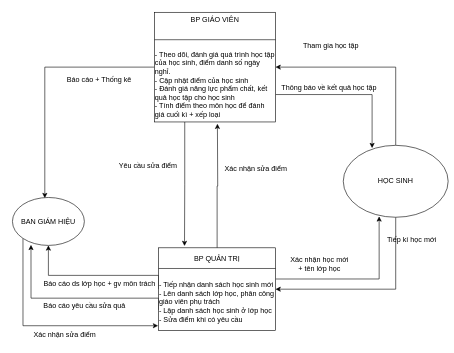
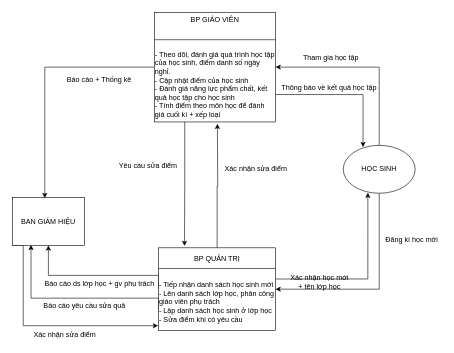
  <mxCell id="0" />
  <mxCell id="1" parent="0" />
  <mxCell id="2" style="edgeStyle=orthogonalEdgeStyle;rounded=0;orthogonalLoop=1;jettySize=auto;html=1;exitX=0;exitY=0.5;exitDx=0;exitDy=0;entryX=0.45;entryY=0.013;entryDx=0;entryDy=0;entryPerimeter=0;" edge="1" parent="1" source="5" target="15"><mxGeometry relative="1" as="geometry" /></mxCell>
  <mxCell id="3" style="edgeStyle=orthogonalEdgeStyle;rounded=0;orthogonalLoop=1;jettySize=auto;html=1;exitX=0.25;exitY=1;exitDx=0;exitDy=0;entryX=0.221;entryY=-0.022;entryDx=0;entryDy=0;entryPerimeter=0;" edge="1" parent="1" source="5" target="10"><mxGeometry relative="1" as="geometry"><mxPoint x="308" y="404" as="targetPoint" /></mxGeometry></mxCell>
  <mxCell id="4" style="edgeStyle=orthogonalEdgeStyle;rounded=0;orthogonalLoop=1;jettySize=auto;html=1;exitX=1;exitY=0.75;exitDx=0;exitDy=0;entryX=0.275;entryY=0.038;entryDx=0;entryDy=0;entryPerimeter=0;" edge="1" parent="1" source="5" target="13"><mxGeometry relative="1" as="geometry" /></mxCell>
  <mxCell id="5" value="&lt;div&gt;BP GIÁO VIÊN&lt;/div&gt;&lt;div&gt;&lt;br&gt;&lt;/div&gt;&lt;div&gt;&lt;br&gt;&lt;/div&gt;&lt;div&gt;&lt;br&gt;&lt;/div&gt;&lt;div align=&quot;left&quot;&gt;- Theo dõi, đánh giá quá trình học tập của học sinh, điểm danh số ngày nghỉ.&lt;br&gt;&lt;/div&gt;&lt;div align=&quot;left&quot;&gt;- Cập nhật điểm của học sinh&lt;/div&gt;&lt;div align=&quot;left&quot;&gt;- Đánh giá năng lực phẩm chất, kết quả học tập cho học sinh&lt;/div&gt;&lt;div align=&quot;left&quot;&gt;- Tính điểm theo môn học để đánh giá cuối kì + xếp loại&lt;br&gt;&lt;/div&gt;" style="rounded=0;whiteSpace=wrap;html=1;" vertex="1" parent="1"><mxGeometry x="257" y="20" width="202" height="183" as="geometry" /></mxCell>
  <mxCell id="6" style="edgeStyle=orthogonalEdgeStyle;rounded=0;orthogonalLoop=1;jettySize=auto;html=1;entryX=0.342;entryY=0.988;entryDx=0;entryDy=0;entryPerimeter=0;exitX=1;exitY=0.377;exitDx=0;exitDy=0;exitPerimeter=0;" edge="1" parent="1" source="10" target="13"><mxGeometry relative="1" as="geometry"><mxPoint x="456" y="462" as="sourcePoint" /></mxGeometry></mxCell>
  <mxCell id="7" style="edgeStyle=orthogonalEdgeStyle;rounded=0;orthogonalLoop=1;jettySize=auto;html=1;exitX=0;exitY=0.5;exitDx=0;exitDy=0;entryX=0.5;entryY=1;entryDx=0;entryDy=0;" edge="1" parent="1" source="10" target="15"><mxGeometry relative="1" as="geometry"><Array as="points"><mxPoint x="264" y="459" /><mxPoint x="80" y="459" /></Array></mxGeometry></mxCell>
  <mxCell id="8" style="edgeStyle=orthogonalEdgeStyle;rounded=0;orthogonalLoop=1;jettySize=auto;html=1;exitX=0;exitY=0.75;exitDx=0;exitDy=0;entryX=0.258;entryY=0.988;entryDx=0;entryDy=0;entryPerimeter=0;" edge="1" parent="1" source="10" target="15"><mxGeometry relative="1" as="geometry"><Array as="points"><mxPoint x="264" y="497" /><mxPoint x="51" y="497" /></Array></mxGeometry></mxCell>
  <mxCell id="9" style="edgeStyle=orthogonalEdgeStyle;rounded=0;orthogonalLoop=1;jettySize=auto;html=1;exitX=0.5;exitY=0;exitDx=0;exitDy=0;" edge="1" parent="1" source="10"><mxGeometry relative="1" as="geometry"><mxPoint x="362" y="206" as="targetPoint" /></mxGeometry></mxCell>
  <mxCell id="10" value="&lt;div&gt;BP QUẢN TRỊ&lt;/div&gt;&lt;div&gt;&lt;br&gt;&lt;/div&gt;&lt;div&gt;&lt;br&gt;&lt;/div&gt;&lt;div align=&quot;left&quot;&gt;- Tiếp nhận danh sách học sinh mới&lt;/div&gt;&lt;div align=&quot;left&quot;&gt;- Lên danh sách lớp học, phân công giáo viên phụ trách&lt;/div&gt;&lt;div align=&quot;left&quot;&gt;- Lập danh sách học sinh ở lớp học&lt;/div&gt;&lt;div align=&quot;left&quot;&gt;- Sửa điểm khi có yêu cầu&lt;br&gt;&lt;/div&gt;" style="rounded=0;whiteSpace=wrap;html=1;" vertex="1" parent="1"><mxGeometry x="264" y="413" width="195" height="138" as="geometry" /></mxCell>
  <mxCell id="11" style="edgeStyle=orthogonalEdgeStyle;rounded=0;orthogonalLoop=1;jettySize=auto;html=1;exitX=0.5;exitY=1;exitDx=0;exitDy=0;entryX=1;entryY=0.5;entryDx=0;entryDy=0;" edge="1" parent="1" source="13" target="10"><mxGeometry relative="1" as="geometry" /></mxCell>
  <mxCell id="12" style="edgeStyle=orthogonalEdgeStyle;rounded=0;orthogonalLoop=1;jettySize=auto;html=1;exitX=0.5;exitY=0;exitDx=0;exitDy=0;entryX=1;entryY=0.5;entryDx=0;entryDy=0;" edge="1" parent="1" source="13" target="5"><mxGeometry relative="1" as="geometry" /></mxCell>
- <mxCell id="13" value="HỌC SINH" style="ellipse;whiteSpace=wrap;html=1;" vertex="1" parent="1"><mxGeometry x="572" y="242" width="175" height="120" as="geometry" /></mxCell>
+ <mxCell id="13" value="HỌC SINH" style="ellipse;whiteSpace=wrap;html=1;" vertex="1" parent="1"><mxGeometry x="572" y="242" width="120" height="80" as="geometry" /></mxCell>
  <mxCell id="14" style="edgeStyle=orthogonalEdgeStyle;rounded=0;orthogonalLoop=1;jettySize=auto;html=1;exitX=0;exitY=1;exitDx=0;exitDy=0;entryX=-0.005;entryY=0.942;entryDx=0;entryDy=0;entryPerimeter=0;" edge="1" parent="1" source="15" target="10"><mxGeometry relative="1" as="geometry"><Array as="points"><mxPoint x="38" y="543" /></Array></mxGeometry></mxCell>
- <mxCell id="15" value="BAN GIÁM HIỆU" style="ellipse;whiteSpace=wrap;html=1;" vertex="1" parent="1"><mxGeometry x="20" y="329" width="120" height="80" as="geometry" /></mxCell>
+ <mxCell id="15" value="BAN GIÁM HIỆU" style="whiteSpace=wrap;html=1;rounded=0;" vertex="1" parent="1"><mxGeometry x="20" y="329" width="120" height="80" as="geometry" /></mxCell>
  <mxCell id="16" value="Báo cáo + Thống kê" style="text;html=1;strokeColor=none;fillColor=none;align=center;verticalAlign=middle;whiteSpace=wrap;rounded=0;" vertex="1" parent="1"><mxGeometry x="103" y="122" width="124" height="20" as="geometry" /></mxCell>
  <mxCell id="17" value="" style="endArrow=none;html=1;exitX=0;exitY=0.25;exitDx=0;exitDy=0;entryX=1;entryY=0.25;entryDx=0;entryDy=0;" edge="1" parent="1" source="5" target="5"><mxGeometry width="50" height="50" relative="1" as="geometry"><mxPoint x="321" y="299" as="sourcePoint" /><mxPoint x="371" y="249" as="targetPoint" /></mxGeometry></mxCell>
  <mxCell id="18" value="" style="endArrow=none;html=1;exitX=0;exitY=0.25;exitDx=0;exitDy=0;entryX=1;entryY=0.25;entryDx=0;entryDy=0;" edge="1" parent="1" source="10" target="10"><mxGeometry width="50" height="50" relative="1" as="geometry"><mxPoint x="321" y="299" as="sourcePoint" /><mxPoint x="368" y="446" as="targetPoint" /></mxGeometry></mxCell>
- <mxCell id="19" value="Tiếp kí học mới" style="text;html=1;align=center;verticalAlign=middle;resizable=0;points=[];autosize=1;" vertex="1" parent="1"><mxGeometry x="637" y="391" width="98" height="18" as="geometry" /></mxCell>
- <mxCell id="20" value="&lt;div&gt;Xác nhận học mới &lt;br&gt;&lt;/div&gt;&lt;div&gt;+ tên lớp học&lt;br&gt;&lt;/div&gt;" style="text;html=1;align=center;verticalAlign=middle;resizable=0;points=[];autosize=1;" vertex="1" parent="1"><mxGeometry x="478" y="424" width="108" height="32" as="geometry" /></mxCell>
- <mxCell id="21" value="Báo cáo ds lớp học + gv môn trách" style="text;html=1;align=center;verticalAlign=middle;resizable=0;points=[];autosize=1;" vertex="1" parent="1"><mxGeometry x="68" y="464" width="194" height="18" as="geometry" /></mxCell>
- <mxCell id="22" value="Tham gia học tập" style="text;html=1;align=center;verticalAlign=middle;resizable=0;points=[];autosize=1;" vertex="1" parent="1"><mxGeometry x="499" y="67" width="104" height="18" as="geometry" /></mxCell>
+ <mxCell id="19" value="Đăng kí học mới" style="text;html=1;align=center;verticalAlign=middle;resizable=0;points=[];autosize=1;" vertex="1" parent="1"><mxGeometry x="637" y="391" width="98" height="18" as="geometry" /></mxCell>
+ <mxCell id="20" value="&lt;div&gt;Xác nhận học mới &lt;br&gt;&lt;/div&gt;&lt;div&gt;+ tên lớp học&lt;br&gt;&lt;/div&gt;" style="text;html=1;align=center;verticalAlign=middle;resizable=0;points=[];autosize=1;" vertex="1" parent="1"><mxGeometry x="478" y="454" width="108" height="32" as="geometry" /></mxCell>
+ <mxCell id="21" value="Báo cáo ds lớp học + gv phụ trách" style="text;html=1;align=center;verticalAlign=middle;resizable=0;points=[];autosize=1;" vertex="1" parent="1"><mxGeometry x="68" y="464" width="194" height="18" as="geometry" /></mxCell>
+ <mxCell id="22" value="Tham gia học tập" style="text;html=1;align=center;verticalAlign=middle;resizable=0;points=[];autosize=1;" vertex="1" parent="1"><mxGeometry x="499" y="87" width="104" height="18" as="geometry" /></mxCell>
  <mxCell id="23" value="Yêu cầu sửa điểm" style="text;html=1;align=center;verticalAlign=middle;resizable=0;points=[];autosize=1;" vertex="1" parent="1"><mxGeometry x="192" y="268" width="108" height="18" as="geometry" /></mxCell>
  <mxCell id="24" value="Báo cáo yêu cầu sửa quả" style="text;html=1;align=center;verticalAlign=middle;resizable=0;points=[];autosize=1;" vertex="1" parent="1"><mxGeometry x="63" y="501" width="154" height="18" as="geometry" /></mxCell>
  <mxCell id="25" value="Xác nhận sửa điểm" style="text;html=1;align=center;verticalAlign=middle;resizable=0;points=[];autosize=1;" vertex="1" parent="1"><mxGeometry x="49" y="549" width="115" height="18" as="geometry" /></mxCell>
  <mxCell id="26" value="Xác nhận sửa điểm" style="text;html=1;align=center;verticalAlign=middle;resizable=0;points=[];autosize=1;" vertex="1" parent="1"><mxGeometry x="368" y="273" width="115" height="18" as="geometry" /></mxCell>
  <mxCell id="27" value="Thông báo về kết quả học tập" style="text;html=1;align=center;verticalAlign=middle;resizable=0;points=[];autosize=1;" vertex="1" parent="1"><mxGeometry x="462" y="137" width="172" height="18" as="geometry" /></mxCell>
